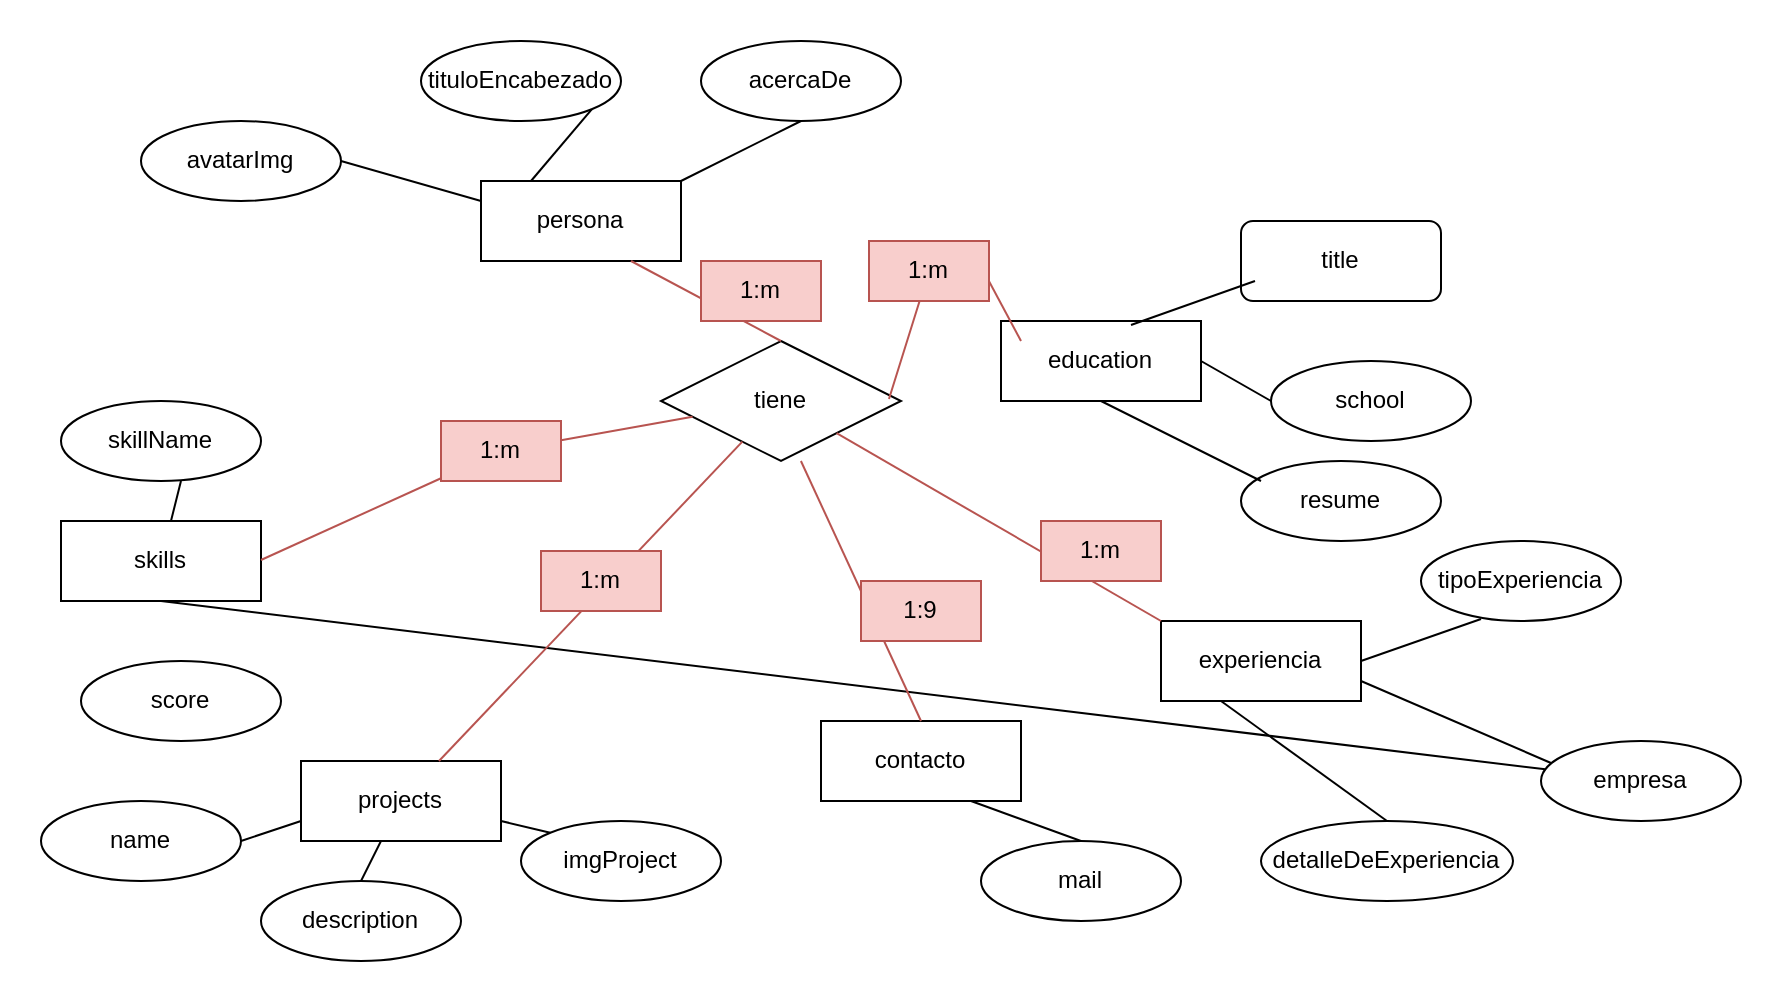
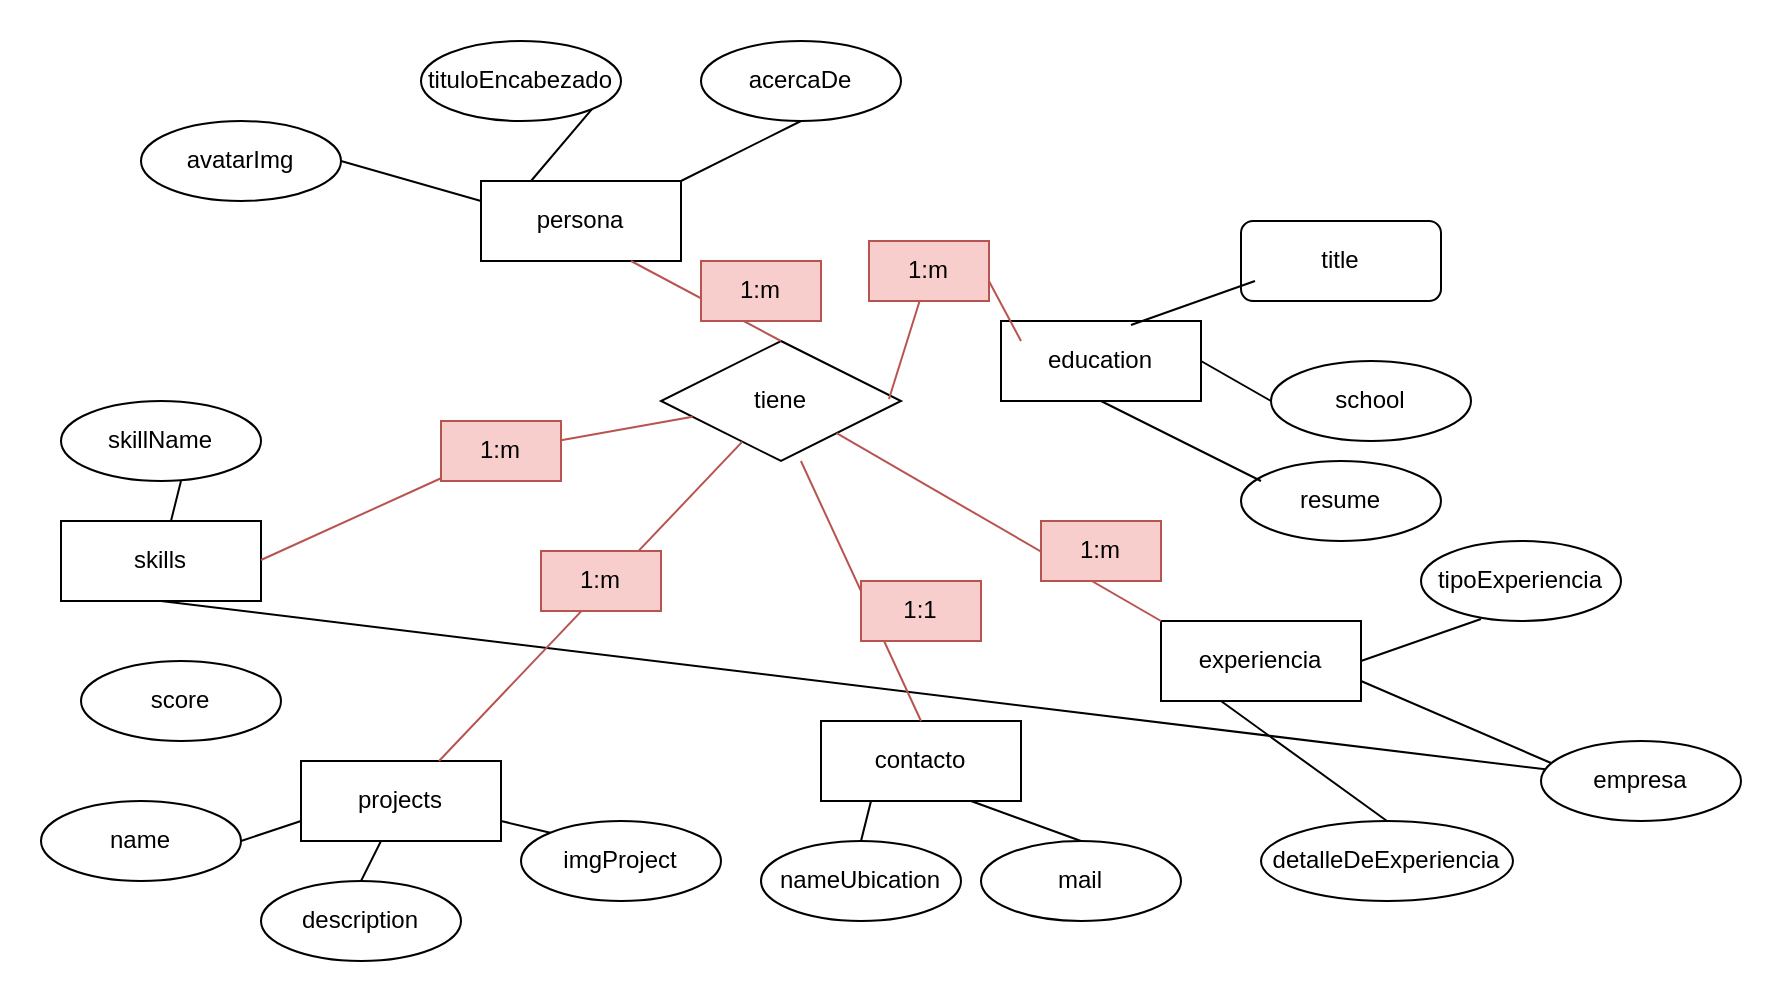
  <mxCell id="0" />
  <mxCell id="1" parent="0" />
  <mxCell id="2" value="&lt;font style=&quot;vertical-align: inherit&quot;&gt;&lt;font style=&quot;vertical-align: inherit&quot;&gt;persona&lt;br&gt;&lt;/font&gt;&lt;/font&gt;" style="whiteSpace=wrap;html=1;align=center;" vertex="1" parent="1"><mxGeometry x="240" y="90" width="100" height="40" as="geometry" /></mxCell>
  <mxCell id="3" value="&lt;font style=&quot;vertical-align: inherit&quot;&gt;&lt;font style=&quot;vertical-align: inherit&quot;&gt;avatarImg&lt;/font&gt;&lt;/font&gt;" style="ellipse;whiteSpace=wrap;html=1;align=center;" vertex="1" parent="1"><mxGeometry x="70" y="60" width="100" height="40" as="geometry" /></mxCell>
  <mxCell id="4" value="&lt;font style=&quot;vertical-align: inherit&quot;&gt;&lt;font style=&quot;vertical-align: inherit&quot;&gt;tituloEncabezado&lt;/font&gt;&lt;/font&gt;" style="ellipse;whiteSpace=wrap;html=1;align=center;" vertex="1" parent="1"><mxGeometry x="210" y="20" width="100" height="40" as="geometry" /></mxCell>
  <mxCell id="5" value="" style="endArrow=none;html=1;rounded=0;entryX=0;entryY=0.25;entryDx=0;entryDy=0;" edge="1" parent="1" target="2"><mxGeometry relative="1" as="geometry"><mxPoint x="170" y="80" as="sourcePoint" /><mxPoint x="240" y="90" as="targetPoint" /></mxGeometry></mxCell>
  <mxCell id="6" value="" style="endArrow=none;html=1;rounded=0;entryX=1;entryY=1;entryDx=0;entryDy=0;exitX=0.25;exitY=0;exitDx=0;exitDy=0;" edge="1" parent="1" source="2" target="4"><mxGeometry relative="1" as="geometry"><mxPoint x="250" y="70" as="sourcePoint" /><mxPoint x="410" y="70" as="targetPoint" /></mxGeometry></mxCell>
  <mxCell id="7" value="&lt;font style=&quot;vertical-align: inherit&quot;&gt;&lt;font style=&quot;vertical-align: inherit&quot;&gt;acercaDe&lt;/font&gt;&lt;/font&gt;" style="ellipse;whiteSpace=wrap;html=1;align=center;" vertex="1" parent="1"><mxGeometry x="350" y="20" width="100" height="40" as="geometry" /></mxCell>
  <mxCell id="8" value="" style="endArrow=none;html=1;rounded=0;entryX=1;entryY=0;entryDx=0;entryDy=0;exitX=0.5;exitY=1;exitDx=0;exitDy=0;" edge="1" parent="1" source="7" target="2"><mxGeometry relative="1" as="geometry"><mxPoint x="434" y="39" as="sourcePoint" /><mxPoint x="594" y="39" as="targetPoint" /></mxGeometry></mxCell>
  <mxCell id="9" value="&lt;font style=&quot;vertical-align: inherit&quot;&gt;&lt;font style=&quot;vertical-align: inherit&quot;&gt;education&lt;/font&gt;&lt;/font&gt;" style="whiteSpace=wrap;html=1;align=center;" vertex="1" parent="1"><mxGeometry x="500" y="160" width="100" height="40" as="geometry" /></mxCell>
  <mxCell id="10" value="&lt;font style=&quot;vertical-align: inherit&quot;&gt;&lt;font style=&quot;vertical-align: inherit&quot;&gt;resume&lt;/font&gt;&lt;/font&gt;" style="ellipse;whiteSpace=wrap;html=1;align=center;" vertex="1" parent="1"><mxGeometry x="620" y="230" width="100" height="40" as="geometry" /></mxCell>
  <mxCell id="11" value="&lt;font style=&quot;vertical-align: inherit&quot;&gt;&lt;font style=&quot;vertical-align: inherit&quot;&gt;school&lt;/font&gt;&lt;/font&gt;" style="ellipse;whiteSpace=wrap;html=1;align=center;" vertex="1" parent="1"><mxGeometry x="635" y="180" width="100" height="40" as="geometry" /></mxCell>
  <mxCell id="12" value="&lt;font style=&quot;vertical-align: inherit&quot;&gt;&lt;font style=&quot;vertical-align: inherit&quot;&gt;title&lt;/font&gt;&lt;/font&gt;" style="whiteSpace=wrap;html=1;align=center;rounded=1;" vertex="1" parent="1"><mxGeometry x="620" y="110" width="100" height="40" as="geometry" /></mxCell>
  <mxCell id="13" value="" style="endArrow=none;html=1;rounded=0;exitX=0.65;exitY=0.05;exitDx=0;exitDy=0;exitPerimeter=0;entryX=0.07;entryY=0.75;entryDx=0;entryDy=0;entryPerimeter=0;" edge="1" parent="1" source="9" target="12"><mxGeometry relative="1" as="geometry"><mxPoint x="490" y="140" as="sourcePoint" /><mxPoint x="650" y="140" as="targetPoint" /></mxGeometry></mxCell>
  <mxCell id="14" value="" style="endArrow=none;html=1;rounded=0;entryX=0;entryY=0.5;entryDx=0;entryDy=0;" edge="1" parent="1" target="11"><mxGeometry relative="1" as="geometry"><mxPoint x="600" y="180" as="sourcePoint" /><mxPoint x="650" y="179.5" as="targetPoint" /></mxGeometry></mxCell>
  <mxCell id="15" value="" style="endArrow=none;html=1;rounded=0;exitX=0.5;exitY=1;exitDx=0;exitDy=0;" edge="1" parent="1" source="9"><mxGeometry relative="1" as="geometry"><mxPoint x="470" y="240" as="sourcePoint" /><mxPoint x="630" y="240" as="targetPoint" /></mxGeometry></mxCell>
  <mxCell id="16" value="experiencia" style="whiteSpace=wrap;html=1;align=center;" vertex="1" parent="1"><mxGeometry x="580" y="310" width="100" height="40" as="geometry" /></mxCell>
  <mxCell id="17" value="tipoExperiencia" style="ellipse;whiteSpace=wrap;html=1;align=center;" vertex="1" parent="1"><mxGeometry x="710" y="270" width="100" height="40" as="geometry" /></mxCell>
  <mxCell id="18" value="empresa" style="ellipse;whiteSpace=wrap;html=1;align=center;" vertex="1" parent="1"><mxGeometry x="770" y="370" width="100" height="40" as="geometry" /></mxCell>
  <mxCell id="19" value="detalleDeExperiencia" style="ellipse;whiteSpace=wrap;html=1;align=center;" vertex="1" parent="1"><mxGeometry x="630" y="410" width="126" height="40" as="geometry" /></mxCell>
  <mxCell id="20" value="" style="endArrow=none;html=1;rounded=0;exitX=1;exitY=0.75;exitDx=0;exitDy=0;entryX=0.05;entryY=0.275;entryDx=0;entryDy=0;entryPerimeter=0;" edge="1" parent="1" source="16" target="18"><mxGeometry relative="1" as="geometry"><mxPoint x="390" y="289.5" as="sourcePoint" /><mxPoint x="500" y="270" as="targetPoint" /></mxGeometry></mxCell>
  <mxCell id="21" value="" style="endArrow=none;html=1;rounded=0;exitX=0.5;exitY=0;exitDx=0;exitDy=0;" edge="1" parent="1" source="19"><mxGeometry relative="1" as="geometry"><mxPoint x="320" y="239" as="sourcePoint" /><mxPoint x="610" y="350" as="targetPoint" /><Array as="points"><mxPoint x="610" y="350" /></Array></mxGeometry></mxCell>
  <mxCell id="22" value="&lt;font style=&quot;vertical-align: inherit&quot;&gt;&lt;font style=&quot;vertical-align: inherit&quot;&gt;skills&lt;/font&gt;&lt;/font&gt;" style="whiteSpace=wrap;html=1;align=center;" vertex="1" parent="1"><mxGeometry x="30" y="260" width="100" height="40" as="geometry" /></mxCell>
  <mxCell id="23" value="&lt;font style=&quot;vertical-align: inherit&quot;&gt;&lt;font style=&quot;vertical-align: inherit&quot;&gt;skillName&lt;/font&gt;&lt;/font&gt;" style="ellipse;whiteSpace=wrap;html=1;align=center;" vertex="1" parent="1"><mxGeometry x="30" y="200" width="100" height="40" as="geometry" /></mxCell>
  <mxCell id="24" value="&lt;font style=&quot;vertical-align: inherit&quot;&gt;&lt;font style=&quot;vertical-align: inherit&quot;&gt;score&lt;/font&gt;&lt;/font&gt;" style="ellipse;whiteSpace=wrap;html=1;align=center;" vertex="1" parent="1"><mxGeometry x="40" y="330" width="100" height="40" as="geometry" /></mxCell>
  <mxCell id="25" value="" style="endArrow=none;html=1;rounded=0;exitX=0.5;exitY=1;exitDx=0;exitDy=0;" edge="1" parent="1" source="22" target="18"><mxGeometry relative="1" as="geometry"><mxPoint x="80" y="310" as="sourcePoint" /><mxPoint x="200" y="310" as="targetPoint" /></mxGeometry></mxCell>
  <mxCell id="26" value="" style="endArrow=none;html=1;rounded=0;entryX=0.6;entryY=1;entryDx=0;entryDy=0;entryPerimeter=0;" edge="1" parent="1" source="22" target="23"><mxGeometry relative="1" as="geometry"><mxPoint x="90" y="250" as="sourcePoint" /><mxPoint x="180" y="249" as="targetPoint" /></mxGeometry></mxCell>
  <mxCell id="27" value="projects" style="whiteSpace=wrap;html=1;align=center;" vertex="1" parent="1"><mxGeometry x="150" y="380" width="100" height="40" as="geometry" /></mxCell>
  <mxCell id="28" value="description" style="ellipse;whiteSpace=wrap;html=1;align=center;" vertex="1" parent="1"><mxGeometry x="130" y="440" width="100" height="40" as="geometry" /></mxCell>
  <mxCell id="29" value="name" style="ellipse;whiteSpace=wrap;html=1;align=center;" vertex="1" parent="1"><mxGeometry y="400" width="100" height="40" as="geometry" x="20" /></mxCell>
  <mxCell id="30" value="imgProject" style="ellipse;whiteSpace=wrap;html=1;align=center;" vertex="1" parent="1"><mxGeometry x="260" y="410" width="100" height="40" as="geometry" /></mxCell>
  <mxCell id="31" value="" style="endArrow=none;html=1;rounded=0;entryX=0;entryY=0.75;entryDx=0;entryDy=0;" edge="1" parent="1" target="27"><mxGeometry relative="1" as="geometry"><mxPoint x="120" y="420" as="sourcePoint" /><mxPoint x="260" y="409" as="targetPoint" /></mxGeometry></mxCell>
  <mxCell id="32" value="" style="endArrow=none;html=1;rounded=0;entryX=0.5;entryY=0;entryDx=0;entryDy=0;" edge="1" parent="1" source="27" target="28"><mxGeometry relative="1" as="geometry"><mxPoint x="160" y="429.5" as="sourcePoint" /><mxPoint x="320" y="429.5" as="targetPoint" /></mxGeometry></mxCell>
  <mxCell id="33" value="" style="endArrow=none;html=1;rounded=0;entryX=0;entryY=0;entryDx=0;entryDy=0;" edge="1" parent="1" target="30"><mxGeometry relative="1" as="geometry"><mxPoint x="250" y="410" as="sourcePoint" /><mxPoint x="380" y="399" as="targetPoint" /></mxGeometry></mxCell>
  <mxCell id="34" value="" style="endArrow=none;html=1;rounded=0;exitX=1;exitY=0.5;exitDx=0;exitDy=0;" edge="1" parent="1" source="16"><mxGeometry relative="1" as="geometry"><mxPoint x="580" y="309" as="sourcePoint" /><mxPoint x="740" y="309" as="targetPoint" /></mxGeometry></mxCell>
  <mxCell id="35" value="contacto" style="whiteSpace=wrap;html=1;align=center;" vertex="1" parent="1"><mxGeometry x="410" y="360" width="100" height="40" as="geometry" /></mxCell>
+ <mxCell id="36" value="nameUbication" style="ellipse;whiteSpace=wrap;html=1;align=center;" vertex="1" parent="1"><mxGeometry x="380" y="420" width="100" height="40" as="geometry" /></mxCell>
  <mxCell id="37" value="mail" style="ellipse;whiteSpace=wrap;html=1;align=center;" vertex="1" parent="1"><mxGeometry x="490" y="420" width="100" height="40" as="geometry" /></mxCell>
  <mxCell id="38" value="" style="endArrow=none;html=1;rounded=0;entryX=0.5;entryY=0;entryDx=0;entryDy=0;exitX=0.75;exitY=1;exitDx=0;exitDy=0;" edge="1" parent="1" source="35" target="37"><mxGeometry relative="1" as="geometry"><mxPoint x="450" y="410" as="sourcePoint" /><mxPoint x="610" y="410" as="targetPoint" /></mxGeometry></mxCell>
+ <mxCell id="39" value="" style="endArrow=none;html=1;rounded=0;entryX=0.25;entryY=1;entryDx=0;entryDy=0;exitX=0.5;exitY=0;exitDx=0;exitDy=0;" edge="1" parent="1" source="36" target="35"><mxGeometry relative="1" as="geometry"><mxPoint x="370" y="409" as="sourcePoint" /><mxPoint x="440" y="409" as="targetPoint" /></mxGeometry></mxCell>
  <mxCell id="40" value="tiene" style="shape=rhombus;perimeter=rhombusPerimeter;whiteSpace=wrap;html=1;align=center;" vertex="1" parent="1"><mxGeometry x="330" y="170" width="120" height="60" as="geometry" /></mxCell>
  <mxCell id="41" value="" style="endArrow=none;html=1;rounded=0;entryX=0.5;entryY=0;entryDx=0;entryDy=0;exitX=0.75;exitY=1;exitDx=0;exitDy=0;labelBorderColor=none;fontColor=#FF0080;labelBackgroundColor=#FF0080;fillColor=#f8cecc;strokeColor=#b85450;" edge="1" parent="1" source="2" target="40"><mxGeometry relative="1" as="geometry"><mxPoint x="320" y="140" as="sourcePoint" /><mxPoint x="420" y="150" as="targetPoint" /></mxGeometry></mxCell>
  <mxCell id="42" value="" style="endArrow=none;html=1;rounded=0;exitX=0.95;exitY=0.483;exitDx=0;exitDy=0;exitPerimeter=0;fillColor=#f8cecc;strokeColor=#b85450;startArrow=none;" edge="1" parent="1" source="53"><mxGeometry relative="1" as="geometry"><mxPoint x="390" y="220" as="sourcePoint" /><mxPoint x="510" y="170" as="targetPoint" /></mxGeometry></mxCell>
  <mxCell id="43" value="1:m" style="text;html=1;strokeColor=#b85450;fillColor=#f8cecc;align=center;verticalAlign=middle;whiteSpace=wrap;rounded=0;" vertex="1" parent="1"><mxGeometry x="350" y="130" width="60" height="30" as="geometry" /></mxCell>
  <mxCell id="44" value="" style="endArrow=none;html=1;rounded=0;fillColor=#f8cecc;strokeColor=#b85450;startArrow=none;" edge="1" parent="1" source="51" target="40"><mxGeometry relative="1" as="geometry"><mxPoint x="130" y="279.5" as="sourcePoint" /><mxPoint x="290" y="279.5" as="targetPoint" /></mxGeometry></mxCell>
  <mxCell id="45" value="" style="endArrow=none;html=1;rounded=0;labelBackgroundColor=#FF0080;labelBorderColor=none;fontColor=#FF0080;fillColor=#f8cecc;strokeColor=#b85450;" edge="1" parent="1" source="27" target="40"><mxGeometry relative="1" as="geometry"><mxPoint x="350" y="250" as="sourcePoint" /><mxPoint x="510" y="250" as="targetPoint" /></mxGeometry></mxCell>
  <mxCell id="46" value="" style="endArrow=none;html=1;rounded=0;labelBackgroundColor=#FF0080;labelBorderColor=none;fontColor=#FF0080;entryX=0.5;entryY=0;entryDx=0;entryDy=0;exitX=0.583;exitY=1;exitDx=0;exitDy=0;exitPerimeter=0;fillColor=#f8cecc;strokeColor=#b85450;" edge="1" parent="1" source="40" target="35"><mxGeometry relative="1" as="geometry"><mxPoint x="350" y="250" as="sourcePoint" /><mxPoint x="510" y="250" as="targetPoint" /></mxGeometry></mxCell>
  <mxCell id="47" value="" style="endArrow=none;html=1;rounded=0;labelBackgroundColor=#FF0080;labelBorderColor=none;fontColor=#FF0080;entryX=0;entryY=0;entryDx=0;entryDy=0;fillColor=#f8cecc;strokeColor=#b85450;" edge="1" parent="1" source="40" target="16"><mxGeometry relative="1" as="geometry"><mxPoint x="350" y="250" as="sourcePoint" /><mxPoint x="510" y="250" as="targetPoint" /></mxGeometry></mxCell>
  <mxCell id="48" value="1:m" style="text;html=1;strokeColor=#b85450;fillColor=#f8cecc;align=center;verticalAlign=middle;whiteSpace=wrap;rounded=0;" vertex="1" parent="1"><mxGeometry x="520" y="260" width="60" height="30" as="geometry" /></mxCell>
- <mxCell id="49" value="1:9" style="text;html=1;strokeColor=#b85450;fillColor=#f8cecc;align=center;verticalAlign=middle;whiteSpace=wrap;rounded=0;" vertex="1" parent="1"><mxGeometry x="430" y="290" width="60" height="30" as="geometry" /></mxCell>
+ <mxCell id="49" value="1:1" style="text;html=1;strokeColor=#b85450;fillColor=#f8cecc;align=center;verticalAlign=middle;whiteSpace=wrap;rounded=0;" vertex="1" parent="1"><mxGeometry x="430" y="290" width="60" height="30" as="geometry" /></mxCell>
  <mxCell id="50" value="1:m" style="text;html=1;strokeColor=#b85450;fillColor=#f8cecc;align=center;verticalAlign=middle;whiteSpace=wrap;rounded=0;" vertex="1" parent="1"><mxGeometry x="270" y="275" width="60" height="30" as="geometry" /></mxCell>
  <mxCell id="51" value="1:m" style="text;html=1;strokeColor=#b85450;fillColor=#f8cecc;align=center;verticalAlign=middle;whiteSpace=wrap;rounded=0;" vertex="1" parent="1"><mxGeometry x="220" y="210" width="60" height="30" as="geometry" /></mxCell>
  <mxCell id="52" value="" style="endArrow=none;html=1;rounded=0;fillColor=#f8cecc;strokeColor=#b85450;" edge="1" parent="1" target="51"><mxGeometry relative="1" as="geometry"><mxPoint x="130" y="279.5" as="sourcePoint" /><mxPoint x="352.768" y="211.384" as="targetPoint" /></mxGeometry></mxCell>
  <mxCell id="53" value="1:m" style="text;html=1;strokeColor=#b85450;fillColor=#f8cecc;align=center;verticalAlign=middle;whiteSpace=wrap;rounded=0;" vertex="1" parent="1"><mxGeometry x="434" y="120" width="60" height="30" as="geometry" /></mxCell>
  <mxCell id="54" value="" style="endArrow=none;html=1;rounded=0;exitX=0.95;exitY=0.483;exitDx=0;exitDy=0;exitPerimeter=0;fillColor=#f8cecc;strokeColor=#b85450;" edge="1" parent="1" source="40" target="53"><mxGeometry relative="1" as="geometry"><mxPoint x="444" y="198.98" as="sourcePoint" /><mxPoint x="510" y="199" as="targetPoint" /></mxGeometry></mxCell>
